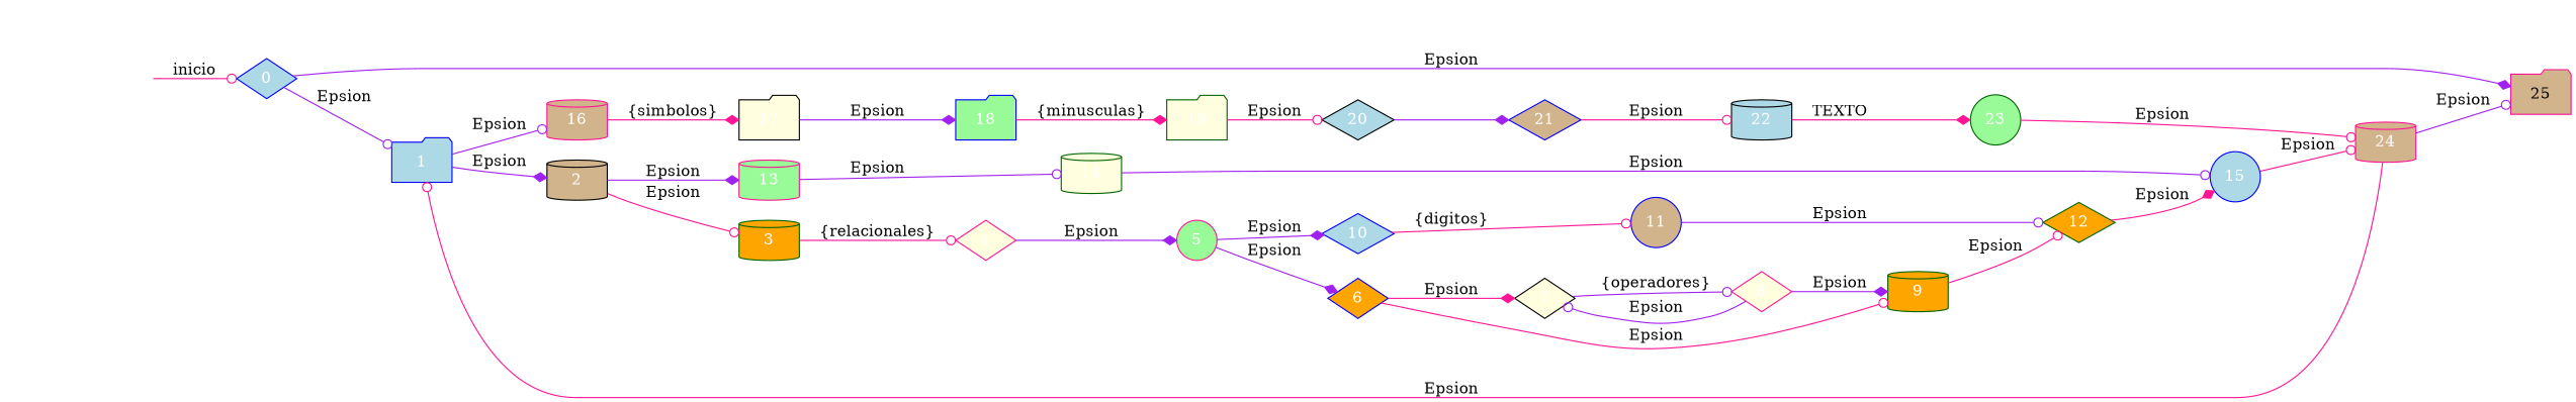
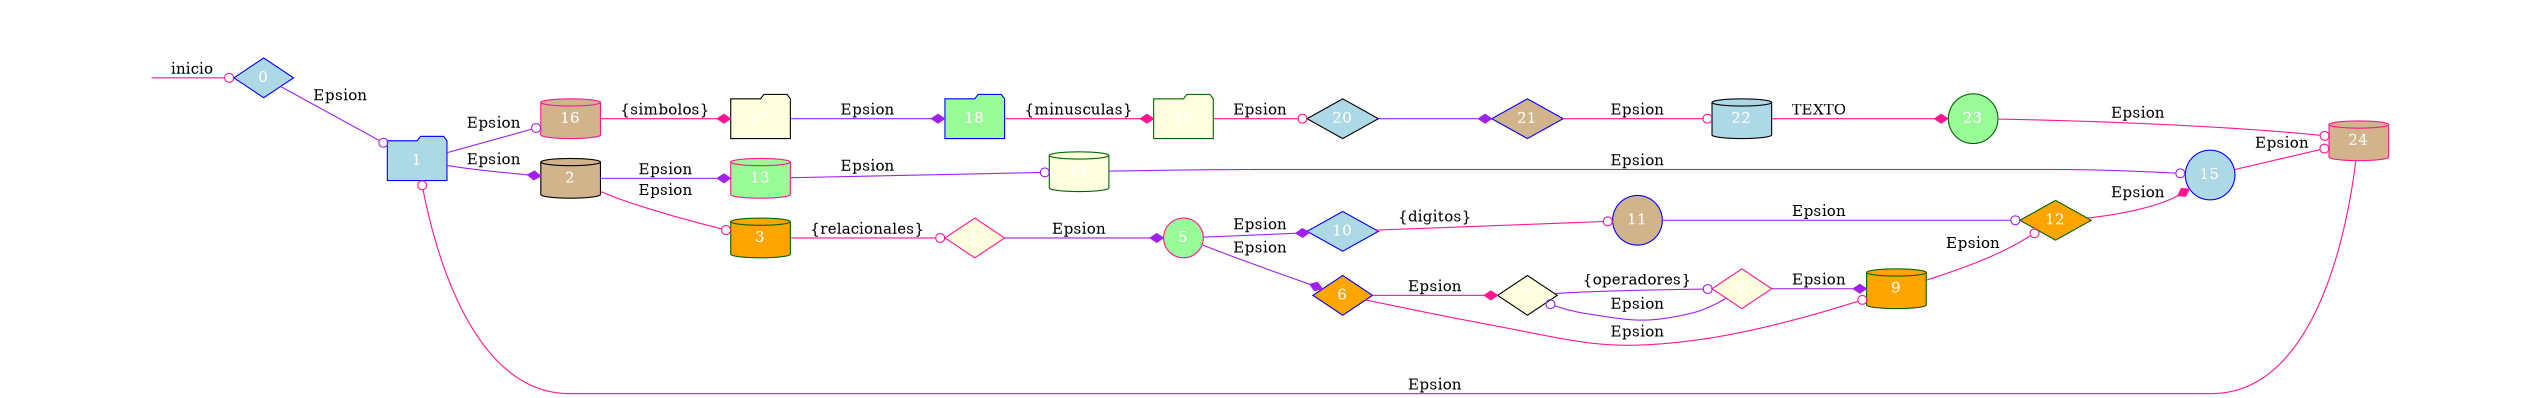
  digraph {
    rankdir=LR
    fontname="DejaVu Serif"
    node [color=blue shape=diamond style=filled fillcolor=tan fontname="DejaVu Serif" fontcolor=white]
    edge [color=purple arrowhead=odot fontname="DejaVu Serif"]
-   25 [color=deeppink shape=folder fontcolor=""]
    secret_node [color=midnightblue shape=circle style=invis fillcolor=""]
    0 [fillcolor=lightblue]
    1 [shape=folder fillcolor=lightblue]
    16 [color=deeppink shape=cylinder]
    2 [color=black shape=cylinder]
    17 [color=black shape=folder fillcolor=lightyellow]
    13 [color=deeppink shape=cylinder fillcolor=palegreen]
    3 [color=darkgreen shape=cylinder fillcolor=orange]
    14 [color=darkgreen shape=cylinder fillcolor=lightyellow]
    4 [color=deeppink fillcolor=lightyellow]
    5 [color=deeppink shape=circle fillcolor=palegreen]
    10 [fillcolor=lightblue]
    6 [fillcolor=orange]
    11 [shape=circle]
    7 [color=black fillcolor=lightyellow]
    9 [color=darkgreen shape=cylinder fillcolor=orange]
    8 [color=deeppink fillcolor=lightyellow]
    12 [color=darkgreen fillcolor=orange]
    15 [shape=circle fillcolor=lightblue]
    24 [color=deeppink shape=cylinder]
    18 [shape=folder fillcolor=palegreen]
    19 [color=darkgreen shape=folder fillcolor=lightyellow]
    20 [color=black fillcolor=lightblue]
    21
    22 [color=black shape=cylinder fillcolor=lightblue]
    23 [color=darkgreen shape=circle fillcolor=palegreen]
    secret_node -> 0 [color=deeppink label=inicio]
-   0 -> 25 [label=Epsion arrowhead=diamond]
    0 -> 1 [label=Epsion]
    1 -> 16 [label=Epsion]
    1 -> 2 [label=Epsion arrowhead=diamond]
    16 -> 17 [color=deeppink label="{simbolos}" arrowhead=diamond]
    2 -> 13 [label=Epsion arrowhead=diamond]
    2 -> 3 [color=deeppink label=Epsion]
    17 -> 18 [label=Epsion arrowhead=diamond]
    13 -> 14 [label=Epsion]
    3 -> 4 [color=deeppink label="{relacionales}"]
    14 -> 15 [label=Epsion]
    4 -> 5 [label=Epsion arrowhead=diamond]
    5 -> 10 [label=Epsion arrowhead=diamond]
    5 -> 6 [label=Epsion arrowhead=diamond]
    10 -> 11 [color=deeppink label="{digitos}"]
    6 -> 7 [color=deeppink label=Epsion arrowhead=diamond]
    6 -> 9 [color=deeppink label=Epsion]
    11 -> 12 [label=Epsion]
    7 -> 8 [label="{operadores}"]
    9 -> 12 [color=deeppink label=Epsion]
    8 -> 7 [label=Epsion]
    8 -> 9 [label=Epsion arrowhead=diamond]
    12 -> 15 [color=deeppink label=Epsion arrowhead=diamond]
    15 -> 24 [color=deeppink label=Epsion]
-   24 -> 25 [label=Epsion]
    24 -> 1 [color=deeppink label=Epsion]
    18 -> 19 [color=deeppink label="{minusculas}" arrowhead=diamond]
    19 -> 20 [color=deeppink label=Epsion]
    20 -> 21 [label=" " arrowhead=diamond]
    21 -> 22 [color=deeppink label=Epsion]
    22 -> 23 [color=deeppink label=TEXTO arrowhead=diamond]
    23 -> 24 [color=deeppink label=Epsion]
  }
